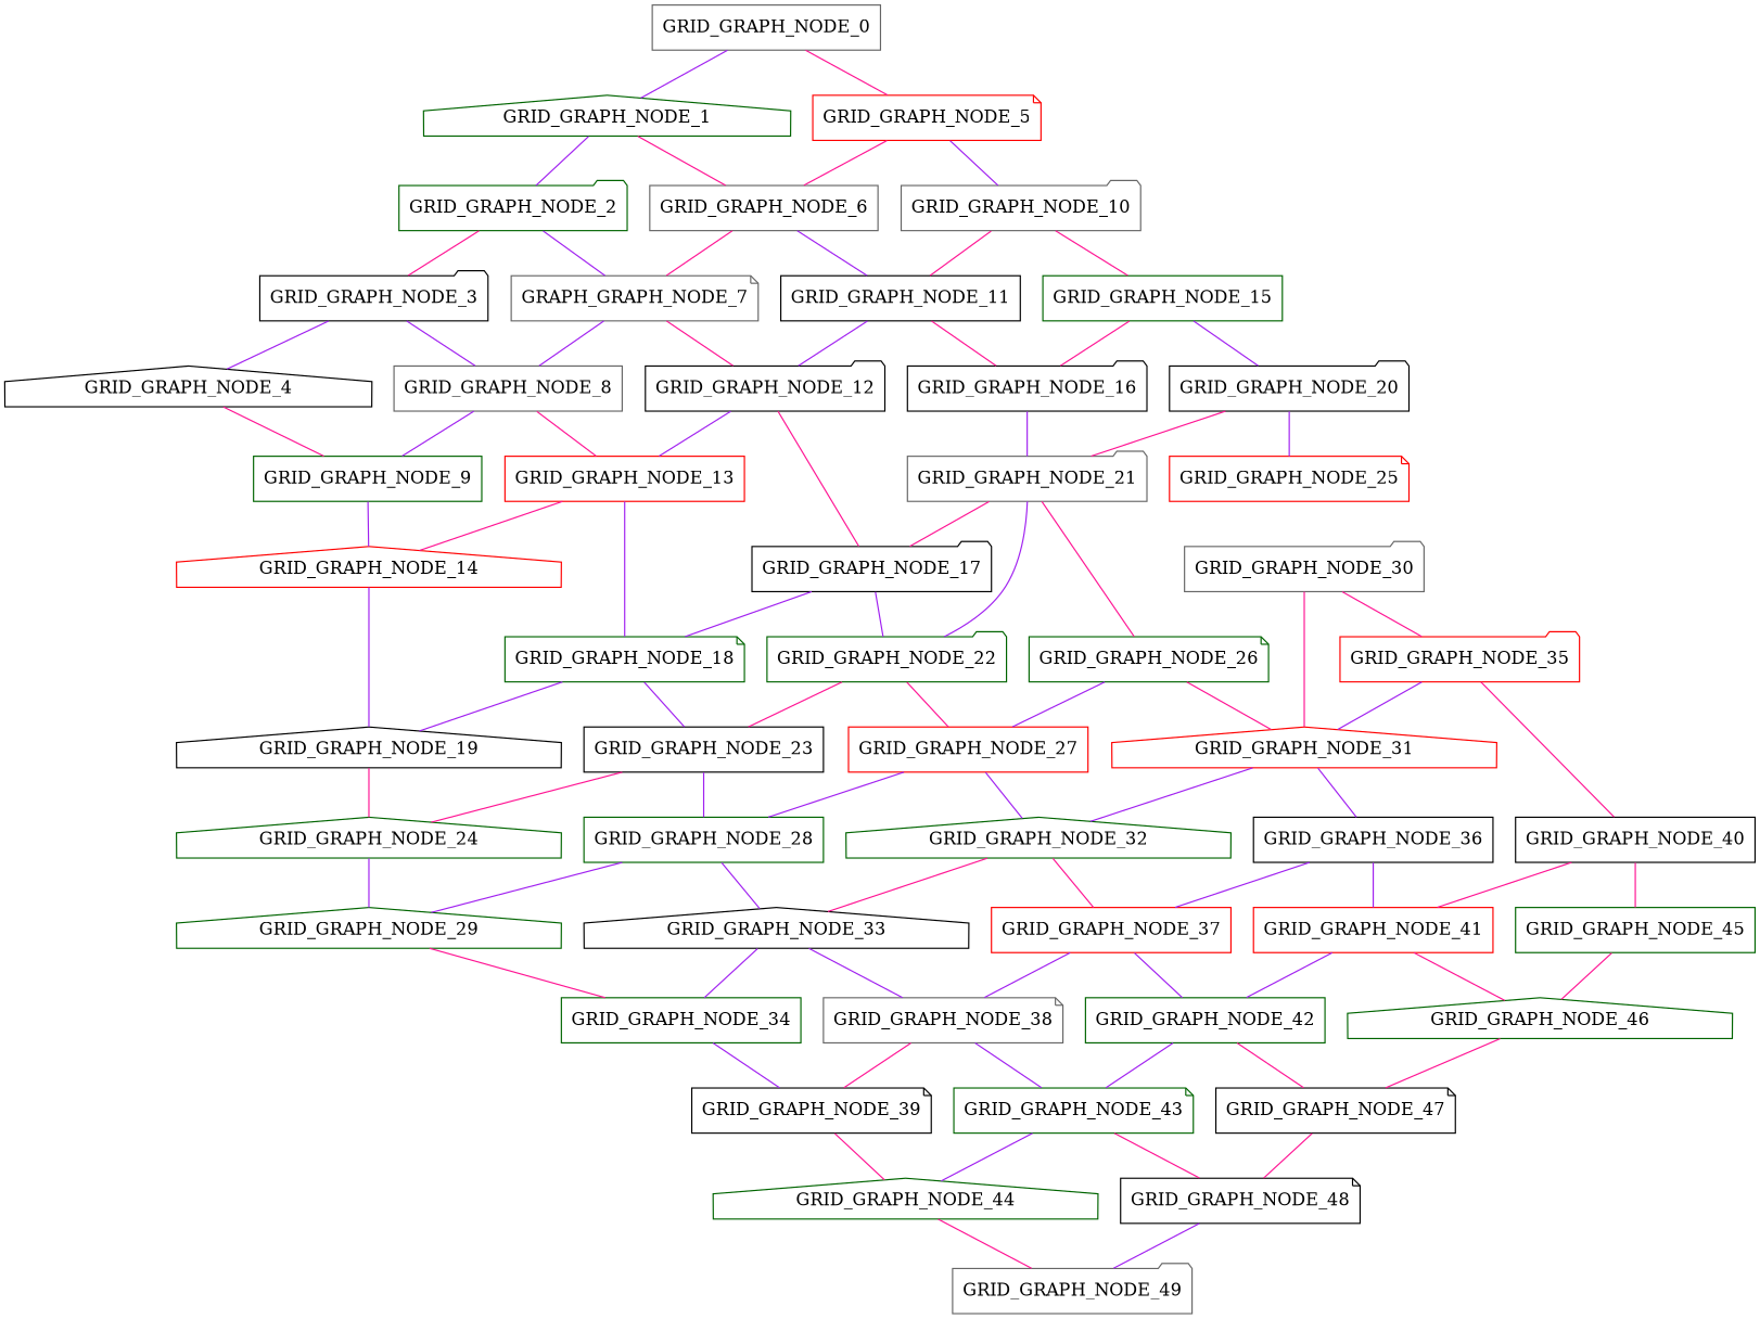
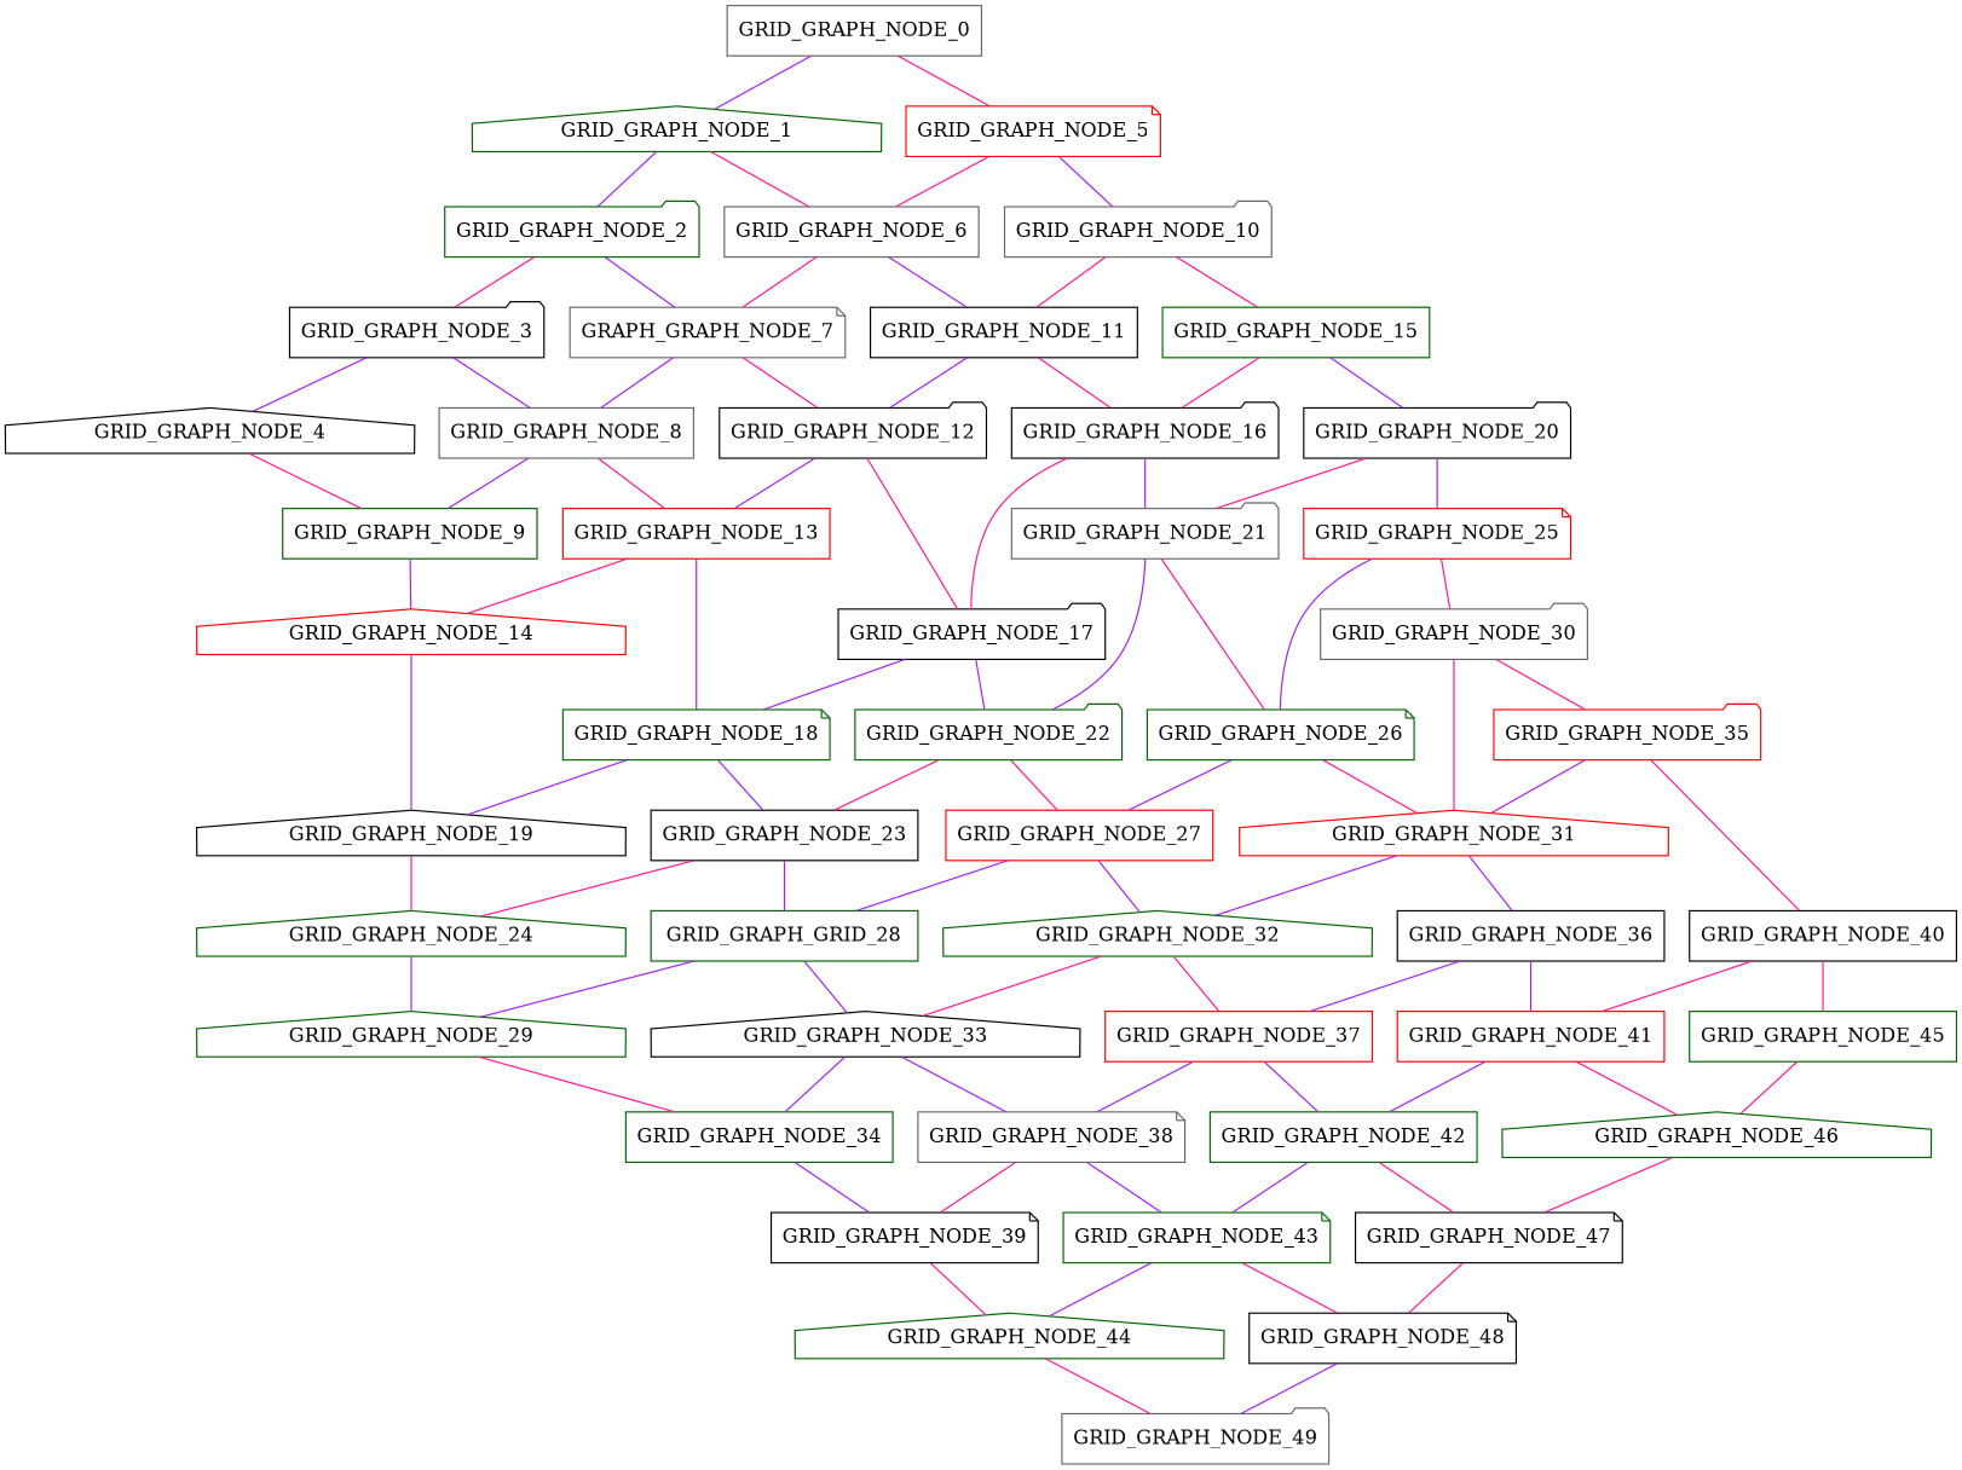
  graph {
    node [color=darkgreen shape=box]
    edge [color=purple]
    GRID_GRAPH_NODE_0 [color=gray40]
    GRID_GRAPH_NODE_1 [shape=house]
    GRID_GRAPH_NODE_5 [color=red shape=note]
    GRID_GRAPH_NODE_2 [shape=folder]
    GRID_GRAPH_NODE_6 [color=gray40]
    GRID_GRAPH_NODE_10 [color=gray40 shape=folder]
    GRID_GRAPH_NODE_3 [color=black shape=folder]
    n8 [color=gray40 label=GRAPH_GRAPH_NODE_7 shape=note]
    GRID_GRAPH_NODE_11 [color=black]
    GRID_GRAPH_NODE_15
    GRID_GRAPH_NODE_4 [color=black shape=house]
    GRID_GRAPH_NODE_8 [color=gray40]
    GRID_GRAPH_NODE_12 [color=black shape=folder]
    GRID_GRAPH_NODE_16 [color=black shape=folder]
    GRID_GRAPH_NODE_9
    GRID_GRAPH_NODE_13 [color=red]
    GRID_GRAPH_NODE_17 [color=black shape=folder]
    GRID_GRAPH_NODE_14 [color=red shape=house]
    GRID_GRAPH_NODE_18 [shape=note]
    GRID_GRAPH_NODE_19 [color=black shape=house]
    GRID_GRAPH_NODE_20 [color=black shape=folder]
    GRID_GRAPH_NODE_21 [color=gray40 shape=folder]
    GRID_GRAPH_NODE_22 [shape=folder]
    GRID_GRAPH_NODE_23 [color=black]
    GRID_GRAPH_NODE_24 [shape=house]
    GRID_GRAPH_NODE_25 [color=red shape=note]
    GRID_GRAPH_NODE_26 [shape=note]
    GRID_GRAPH_NODE_27 [color=red]
-   GRID_GRAPH_NODE_28
+   GRID_GRAPH_NODE_28 [label=GRID_GRAPH_GRID_28]
    GRID_GRAPH_NODE_29 [shape=house]
    GRID_GRAPH_NODE_30 [color=gray40 shape=folder]
    GRID_GRAPH_NODE_31 [color=red shape=house]
    GRID_GRAPH_NODE_32 [shape=house]
    GRID_GRAPH_NODE_33 [color=black shape=house]
    GRID_GRAPH_NODE_34
    GRID_GRAPH_NODE_35 [color=red shape=folder]
    GRID_GRAPH_NODE_36 [color=black]
    GRID_GRAPH_NODE_37 [color=red]
    GRID_GRAPH_NODE_38 [color=gray40 shape=note]
    GRID_GRAPH_NODE_39 [color=black shape=note]
    GRID_GRAPH_NODE_40 [color=black]
    GRID_GRAPH_NODE_41 [color=red]
    GRID_GRAPH_NODE_42
    GRID_GRAPH_NODE_43 [shape=note]
    GRID_GRAPH_NODE_44 [shape=house]
    GRID_GRAPH_NODE_45
    GRID_GRAPH_NODE_46 [shape=house]
    GRID_GRAPH_NODE_47 [color=black shape=note]
    GRID_GRAPH_NODE_48 [color=black shape=note]
    GRID_GRAPH_NODE_49 [color=gray40 shape=folder]
    GRID_GRAPH_NODE_0 -- GRID_GRAPH_NODE_1
    GRID_GRAPH_NODE_0 -- GRID_GRAPH_NODE_5 [color=deeppink]
    GRID_GRAPH_NODE_1 -- GRID_GRAPH_NODE_2
    GRID_GRAPH_NODE_1 -- GRID_GRAPH_NODE_6 [color=deeppink]
    GRID_GRAPH_NODE_5 -- GRID_GRAPH_NODE_6 [color=deeppink]
    GRID_GRAPH_NODE_5 -- GRID_GRAPH_NODE_10
    GRID_GRAPH_NODE_2 -- GRID_GRAPH_NODE_3 [color=deeppink]
    GRID_GRAPH_NODE_2 -- n8
    GRID_GRAPH_NODE_6 -- n8 [color=deeppink]
    GRID_GRAPH_NODE_6 -- GRID_GRAPH_NODE_11
    GRID_GRAPH_NODE_10 -- GRID_GRAPH_NODE_11 [color=deeppink]
    GRID_GRAPH_NODE_10 -- GRID_GRAPH_NODE_15 [color=deeppink]
    GRID_GRAPH_NODE_3 -- GRID_GRAPH_NODE_4
    GRID_GRAPH_NODE_3 -- GRID_GRAPH_NODE_8
    n8 -- GRID_GRAPH_NODE_8
    n8 -- GRID_GRAPH_NODE_12 [color=deeppink]
    GRID_GRAPH_NODE_11 -- GRID_GRAPH_NODE_12
    GRID_GRAPH_NODE_11 -- GRID_GRAPH_NODE_16 [color=deeppink]
    GRID_GRAPH_NODE_15 -- GRID_GRAPH_NODE_16 [color=deeppink]
    GRID_GRAPH_NODE_15 -- GRID_GRAPH_NODE_20
    GRID_GRAPH_NODE_4 -- GRID_GRAPH_NODE_9 [color=deeppink]
    GRID_GRAPH_NODE_8 -- GRID_GRAPH_NODE_9
    GRID_GRAPH_NODE_8 -- GRID_GRAPH_NODE_13 [color=deeppink]
    GRID_GRAPH_NODE_12 -- GRID_GRAPH_NODE_13
    GRID_GRAPH_NODE_12 -- GRID_GRAPH_NODE_17 [color=deeppink]
-   GRID_GRAPH_NODE_21 -- GRID_GRAPH_NODE_17 [color=deeppink]
+   GRID_GRAPH_NODE_16 -- GRID_GRAPH_NODE_17 [color=deeppink]
    GRID_GRAPH_NODE_16 -- GRID_GRAPH_NODE_21
    GRID_GRAPH_NODE_9 -- GRID_GRAPH_NODE_14
    GRID_GRAPH_NODE_13 -- GRID_GRAPH_NODE_14 [color=deeppink]
    GRID_GRAPH_NODE_13 -- GRID_GRAPH_NODE_18
    GRID_GRAPH_NODE_17 -- GRID_GRAPH_NODE_18
    GRID_GRAPH_NODE_17 -- GRID_GRAPH_NODE_22
    GRID_GRAPH_NODE_14 -- GRID_GRAPH_NODE_19
    GRID_GRAPH_NODE_18 -- GRID_GRAPH_NODE_19
    GRID_GRAPH_NODE_18 -- GRID_GRAPH_NODE_23
    GRID_GRAPH_NODE_19 -- GRID_GRAPH_NODE_24 [color=deeppink]
    GRID_GRAPH_NODE_20 -- GRID_GRAPH_NODE_21 [color=deeppink]
    GRID_GRAPH_NODE_20 -- GRID_GRAPH_NODE_25
    GRID_GRAPH_NODE_21 -- GRID_GRAPH_NODE_22
    GRID_GRAPH_NODE_21 -- GRID_GRAPH_NODE_26 [color=deeppink]
    GRID_GRAPH_NODE_22 -- GRID_GRAPH_NODE_23 [color=deeppink]
    GRID_GRAPH_NODE_22 -- GRID_GRAPH_NODE_27 [color=deeppink]
    GRID_GRAPH_NODE_23 -- GRID_GRAPH_NODE_24 [color=deeppink]
    GRID_GRAPH_NODE_23 -- GRID_GRAPH_NODE_28
    GRID_GRAPH_NODE_24 -- GRID_GRAPH_NODE_29
+   GRID_GRAPH_NODE_25 -- GRID_GRAPH_NODE_26
+   GRID_GRAPH_NODE_25 -- GRID_GRAPH_NODE_30 [color=deeppink]
    GRID_GRAPH_NODE_26 -- GRID_GRAPH_NODE_27
    GRID_GRAPH_NODE_26 -- GRID_GRAPH_NODE_31 [color=deeppink]
    GRID_GRAPH_NODE_27 -- GRID_GRAPH_NODE_28
    GRID_GRAPH_NODE_27 -- GRID_GRAPH_NODE_32
    GRID_GRAPH_NODE_28 -- GRID_GRAPH_NODE_29
    GRID_GRAPH_NODE_28 -- GRID_GRAPH_NODE_33
    GRID_GRAPH_NODE_29 -- GRID_GRAPH_NODE_34 [color=deeppink]
    GRID_GRAPH_NODE_30 -- GRID_GRAPH_NODE_31 [color=deeppink]
    GRID_GRAPH_NODE_30 -- GRID_GRAPH_NODE_35 [color=deeppink]
    GRID_GRAPH_NODE_31 -- GRID_GRAPH_NODE_32
    GRID_GRAPH_NODE_31 -- GRID_GRAPH_NODE_36
    GRID_GRAPH_NODE_32 -- GRID_GRAPH_NODE_33 [color=deeppink]
    GRID_GRAPH_NODE_32 -- GRID_GRAPH_NODE_37 [color=deeppink]
    GRID_GRAPH_NODE_33 -- GRID_GRAPH_NODE_34
    GRID_GRAPH_NODE_33 -- GRID_GRAPH_NODE_38
    GRID_GRAPH_NODE_34 -- GRID_GRAPH_NODE_39
    GRID_GRAPH_NODE_35 -- GRID_GRAPH_NODE_31
    GRID_GRAPH_NODE_35 -- GRID_GRAPH_NODE_40 [color=deeppink]
    GRID_GRAPH_NODE_36 -- GRID_GRAPH_NODE_37
    GRID_GRAPH_NODE_36 -- GRID_GRAPH_NODE_41
    GRID_GRAPH_NODE_37 -- GRID_GRAPH_NODE_38
    GRID_GRAPH_NODE_37 -- GRID_GRAPH_NODE_42
    GRID_GRAPH_NODE_38 -- GRID_GRAPH_NODE_39 [color=deeppink]
    GRID_GRAPH_NODE_38 -- GRID_GRAPH_NODE_43
    GRID_GRAPH_NODE_39 -- GRID_GRAPH_NODE_44 [color=deeppink]
    GRID_GRAPH_NODE_40 -- GRID_GRAPH_NODE_41 [color=deeppink]
    GRID_GRAPH_NODE_40 -- GRID_GRAPH_NODE_45 [color=deeppink]
    GRID_GRAPH_NODE_41 -- GRID_GRAPH_NODE_42
    GRID_GRAPH_NODE_41 -- GRID_GRAPH_NODE_46 [color=deeppink]
    GRID_GRAPH_NODE_42 -- GRID_GRAPH_NODE_43
    GRID_GRAPH_NODE_42 -- GRID_GRAPH_NODE_47 [color=deeppink]
    GRID_GRAPH_NODE_43 -- GRID_GRAPH_NODE_44
    GRID_GRAPH_NODE_43 -- GRID_GRAPH_NODE_48 [color=deeppink]
    GRID_GRAPH_NODE_44 -- GRID_GRAPH_NODE_49 [color=deeppink]
    GRID_GRAPH_NODE_45 -- GRID_GRAPH_NODE_46 [color=deeppink]
    GRID_GRAPH_NODE_46 -- GRID_GRAPH_NODE_47 [color=deeppink]
    GRID_GRAPH_NODE_47 -- GRID_GRAPH_NODE_48 [color=deeppink]
    GRID_GRAPH_NODE_48 -- GRID_GRAPH_NODE_49
  }
